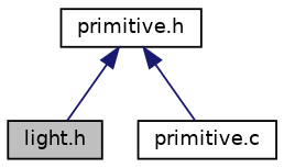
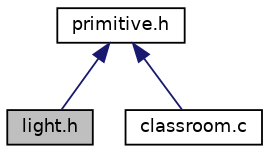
  digraph {
    node [color=black fillcolor=white fontname=Helvetica fontsize=10 shape=record style=filled]
    edge [color=midnightblue dir=back fontname=Helvetica fontsize=10 labelfontname=Helvetica labelfontsize=10 style=solid]
    n1 [fillcolor=grey75 fontcolor=black height=0.2 label="light.h" width=0.4]
    n2 [height=0.2 label="primitive.h" width=0.4]
-   n3 [height=0.2 label="primitive.c" width=0.4]
+   n3 [height=0.2 label="classroom.c" width=0.4]
    n2 -> n1
    n2 -> n3
  }
